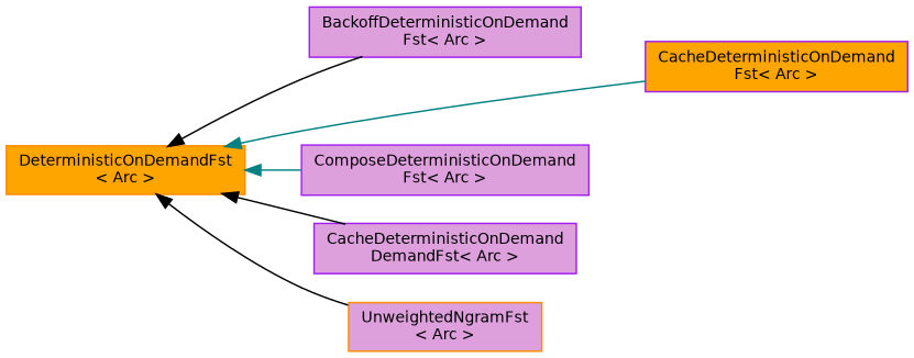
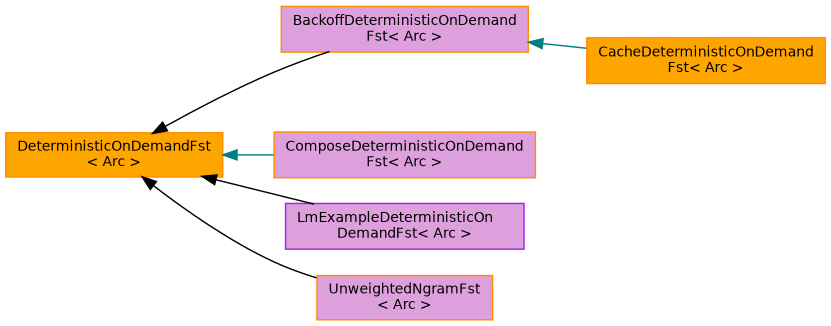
  digraph {
    rankdir=LR
    node [color=darkorange fillcolor=plum fontname=Helvetica fontsize=10 shape=record style=filled]
    edge [color=black dir=back fontname=Helvetica fontsize=10 labelfontname=Helvetica labelfontsize=10 style=solid]
    n1 [fillcolor=orange height=0.2 label="DeterministicOnDemandFst\l\< Arc \>" width=0.4]
-   n2 [color=purple height=0.2 label="BackoffDeterministicOnDemand\lFst\< Arc \>" width=0.4]
-   n3 [color=purple fillcolor=orange height=0.2 label="CacheDeterministicOnDemand\lFst\< Arc \>" width=0.4]
-   n4 [color=purple height=0.2 label="ComposeDeterministicOnDemand\lFst\< Arc \>" width=0.4]
-   n5 [color=purple height=0.2 label="CacheDeterministicOnDemand\lDemandFst\< Arc \>" width=0.4]
+   n2 [height=0.2 label="BackoffDeterministicOnDemand\lFst\< Arc \>" width=0.4]
+   n3 [fillcolor=orange height=0.2 label="CacheDeterministicOnDemand\lFst\< Arc \>" width=0.4]
+   n4 [height=0.2 label="ComposeDeterministicOnDemand\lFst\< Arc \>" width=0.4]
+   n5 [color=purple height=0.2 label="LmExampleDeterministicOn\lDemandFst\< Arc \>" width=0.4]
    n6 [height=0.2 label="UnweightedNgramFst\l\< Arc \>" width=0.4]
    n1 -> n2
-   n1 -> n3 [color=teal]
+   n2 -> n3 [color=teal]
    n1 -> n4 [color=teal]
    n1 -> n5
    n1 -> n6
  }
